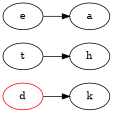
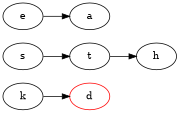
  digraph {
    rankdir=LR
    d [color=red]
    k
+   s
    t
    h
    e
    a
-   d -> k
+   k -> d
+   s -> t
    t -> h
    e -> a
  }
